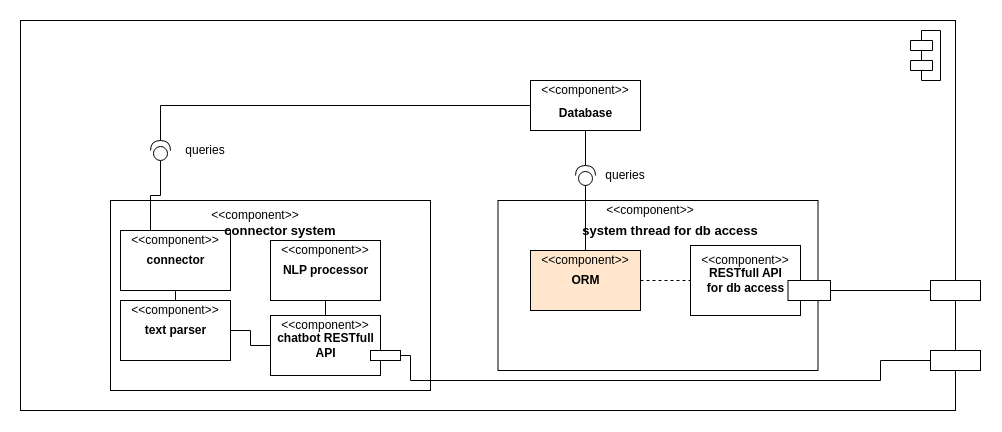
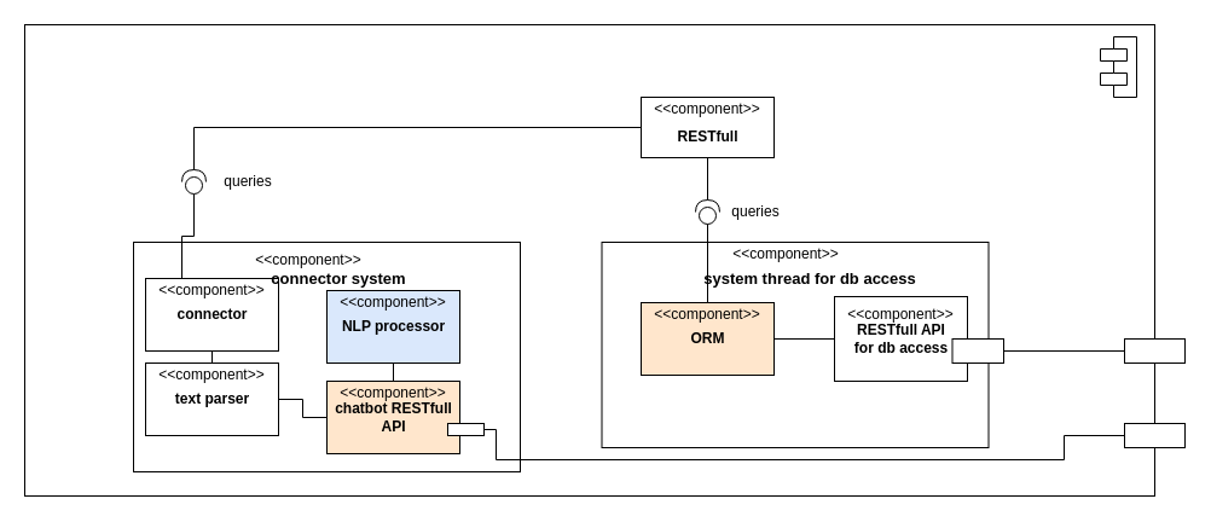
  <mxCell id="0" />
  <mxCell id="1" parent="0" />
  <mxCell id="2" value="" style="rounded=0;whiteSpace=wrap;html=1;" vertex="1" parent="1"><mxGeometry x="20" y="20" width="935" height="390" as="geometry" /></mxCell>
  <mxCell id="3" value="" style="shape=module;align=left;spacingLeft=20;align=center;verticalAlign=top;jettyWidth=22;jettyHeight=10;" vertex="1" parent="1"><mxGeometry x="910" y="30" width="30" height="50" as="geometry" /></mxCell>
  <mxCell id="4" style="edgeStyle=orthogonalEdgeStyle;rounded=0;orthogonalLoop=1;jettySize=auto;html=1;exitX=0.5;exitY=1;exitDx=0;exitDy=0;entryX=1;entryY=0.5;entryDx=0;entryDy=0;entryPerimeter=0;endArrow=none;endFill=0;" edge="1" parent="1" source="6" target="8"><mxGeometry relative="1" as="geometry" /></mxCell>
  <mxCell id="5" style="edgeStyle=orthogonalEdgeStyle;rounded=0;orthogonalLoop=1;jettySize=auto;html=1;exitX=0;exitY=0.5;exitDx=0;exitDy=0;entryX=1;entryY=0.5;entryDx=0;entryDy=0;entryPerimeter=0;endArrow=none;endFill=0;" edge="1" parent="1" source="6" target="28"><mxGeometry relative="1" as="geometry" /></mxCell>
- <mxCell id="6" value="&lt;br&gt;&lt;b&gt;Database&lt;/b&gt;" style="html=1;movable=1;resizable=1;rotatable=1;deletable=1;editable=1;connectable=1;" vertex="1" parent="1"><mxGeometry x="530" y="80" width="110" height="50" as="geometry" /></mxCell>
+ <mxCell id="6" value="&lt;br&gt;&lt;b&gt;RESTfull&lt;/b&gt;" style="html=1;movable=1;resizable=1;rotatable=1;deletable=1;editable=1;connectable=1;" vertex="1" parent="1"><mxGeometry x="530" y="80" width="110" height="50" as="geometry" /></mxCell>
  <mxCell id="7" value="&amp;lt;&amp;lt;component&amp;gt;&amp;gt;" style="text;html=1;strokeColor=none;fillColor=none;align=center;verticalAlign=middle;whiteSpace=wrap;rounded=0;movable=1;resizable=1;rotatable=1;deletable=1;editable=1;connectable=1;" vertex="1" parent="1"><mxGeometry x="530" y="80" width="110" height="20" as="geometry" /></mxCell>
  <mxCell id="8" value="" style="shape=providedRequiredInterface;html=1;verticalLabelPosition=bottom;rotation=-90;" vertex="1" parent="1"><mxGeometry x="575" y="165" width="20" height="20" as="geometry" /></mxCell>
  <mxCell id="9" value="queries" style="text;html=1;strokeColor=none;fillColor=none;align=center;verticalAlign=middle;whiteSpace=wrap;rounded=0;movable=1;resizable=1;rotatable=1;deletable=1;editable=1;connectable=1;" vertex="1" parent="1"><mxGeometry x="590" y="165" width="70" height="20" as="geometry" /></mxCell>
  <mxCell id="10" value="" style="rounded=0;whiteSpace=wrap;html=1;" vertex="1" parent="1"><mxGeometry x="497.5" y="200" width="320" height="170" as="geometry" /></mxCell>
  <mxCell id="11" value="&lt;b&gt;ORM&lt;/b&gt;" style="html=1;movable=1;resizable=1;rotatable=1;deletable=1;editable=1;connectable=1;fillColor=#ffe6cc;" vertex="1" parent="1"><mxGeometry x="530" y="250" width="110" height="60" as="geometry" /></mxCell>
  <mxCell id="12" value="&amp;lt;&amp;lt;component&amp;gt;&amp;gt;" style="text;html=1;strokeColor=none;fillColor=none;align=center;verticalAlign=middle;whiteSpace=wrap;rounded=0;movable=1;resizable=1;rotatable=1;deletable=1;editable=1;connectable=1;" vertex="1" parent="1"><mxGeometry x="530" y="250" width="110" height="20" as="geometry" /></mxCell>
  <mxCell id="13" value="&lt;b&gt;RESTfull API &lt;br&gt;for db access&lt;/b&gt;" style="html=1;movable=1;resizable=1;rotatable=1;deletable=1;editable=1;connectable=1;" vertex="1" parent="1"><mxGeometry x="690" y="245" width="110" height="70" as="geometry" /></mxCell>
- <mxCell id="14" style="edgeStyle=orthogonalEdgeStyle;rounded=0;orthogonalLoop=1;jettySize=auto;html=1;exitX=1;exitY=0.5;exitDx=0;exitDy=0;entryX=0;entryY=0.5;entryDx=0;entryDy=0;endArrow=none;endFill=0;dashed=1;" edge="1" parent="1" source="11" target="13"><mxGeometry relative="1" as="geometry" /></mxCell>
+ <mxCell id="14" style="edgeStyle=orthogonalEdgeStyle;rounded=0;orthogonalLoop=1;jettySize=auto;html=1;exitX=1;exitY=0.5;exitDx=0;exitDy=0;entryX=0;entryY=0.5;entryDx=0;entryDy=0;endArrow=none;endFill=0;" edge="1" parent="1" source="11" target="13"><mxGeometry relative="1" as="geometry" /></mxCell>
  <mxCell id="15" style="edgeStyle=orthogonalEdgeStyle;rounded=0;orthogonalLoop=1;jettySize=auto;html=1;exitX=0;exitY=0.5;exitDx=0;exitDy=0;exitPerimeter=0;entryX=0.5;entryY=0;entryDx=0;entryDy=0;endArrow=none;endFill=0;" edge="1" parent="1" source="8" target="12"><mxGeometry relative="1" as="geometry" /></mxCell>
  <mxCell id="16" value="&amp;lt;&amp;lt;component&amp;gt;&amp;gt;" style="text;html=1;strokeColor=none;fillColor=none;align=center;verticalAlign=middle;whiteSpace=wrap;rounded=0;movable=1;resizable=1;rotatable=1;deletable=1;editable=1;connectable=1;" vertex="1" parent="1"><mxGeometry x="595" y="200" width="110" height="20" as="geometry" /></mxCell>
  <mxCell id="17" value="&lt;span style=&quot;font-size: 13px&quot;&gt;system thread for db access&lt;/span&gt;" style="text;html=1;strokeColor=none;fillColor=none;align=center;verticalAlign=middle;whiteSpace=wrap;rounded=0;fontStyle=1" vertex="1" parent="1"><mxGeometry x="580" y="215" width="180" height="30" as="geometry" /></mxCell>
  <mxCell id="18" value="&amp;lt;&amp;lt;component&amp;gt;&amp;gt;" style="text;html=1;strokeColor=none;fillColor=none;align=center;verticalAlign=middle;whiteSpace=wrap;rounded=0;movable=1;resizable=1;rotatable=1;deletable=1;editable=1;connectable=1;" vertex="1" parent="1"><mxGeometry x="690" y="250" width="110" height="20" as="geometry" /></mxCell>
  <mxCell id="19" style="edgeStyle=orthogonalEdgeStyle;rounded=0;orthogonalLoop=1;jettySize=auto;html=1;exitX=1;exitY=0.5;exitDx=0;exitDy=0;entryX=0;entryY=0.5;entryDx=0;entryDy=0;endArrow=none;endFill=0;" edge="1" parent="1" source="20" target="21"><mxGeometry relative="1" as="geometry" /></mxCell>
  <mxCell id="20" value="" style="rounded=0;whiteSpace=wrap;html=1;" vertex="1" parent="1"><mxGeometry x="787.5" y="280" width="42.5" height="20" as="geometry" /></mxCell>
  <mxCell id="21" value="" style="rounded=0;whiteSpace=wrap;html=1;" vertex="1" parent="1"><mxGeometry x="930" y="280" width="50" height="20" as="geometry" /></mxCell>
  <mxCell id="22" value="" style="rounded=0;whiteSpace=wrap;html=1;" vertex="1" parent="1"><mxGeometry x="110" y="200" width="320" height="190" as="geometry" /></mxCell>
  <mxCell id="23" value="&amp;lt;&amp;lt;component&amp;gt;&amp;gt;" style="text;html=1;strokeColor=none;fillColor=none;align=center;verticalAlign=middle;whiteSpace=wrap;rounded=0;movable=1;resizable=1;rotatable=1;deletable=1;editable=1;connectable=1;" vertex="1" parent="1"><mxGeometry x="200" y="205" width="110" height="20" as="geometry" /></mxCell>
  <mxCell id="24" style="edgeStyle=orthogonalEdgeStyle;rounded=0;orthogonalLoop=1;jettySize=auto;html=1;exitX=1;exitY=0.5;exitDx=0;exitDy=0;endArrow=none;endFill=0;" edge="1" parent="1" source="25" target="37"><mxGeometry relative="1" as="geometry" /></mxCell>
  <mxCell id="25" value="&lt;b&gt;text parser&lt;/b&gt;" style="html=1;movable=1;resizable=1;rotatable=1;deletable=1;editable=1;connectable=1;" vertex="1" parent="1"><mxGeometry x="120" y="300" width="110" height="60" as="geometry" /></mxCell>
  <mxCell id="26" value="&amp;lt;&amp;lt;component&amp;gt;&amp;gt;" style="text;html=1;strokeColor=none;fillColor=none;align=center;verticalAlign=middle;whiteSpace=wrap;rounded=0;movable=1;resizable=1;rotatable=1;deletable=1;editable=1;connectable=1;" vertex="1" parent="1"><mxGeometry x="125" y="300" width="100" height="20" as="geometry" /></mxCell>
  <mxCell id="27" style="edgeStyle=orthogonalEdgeStyle;rounded=0;orthogonalLoop=1;jettySize=auto;html=1;exitX=0;exitY=0.5;exitDx=0;exitDy=0;exitPerimeter=0;entryX=0.25;entryY=0;entryDx=0;entryDy=0;endArrow=none;endFill=0;" edge="1" parent="1" source="28" target="33"><mxGeometry relative="1" as="geometry" /></mxCell>
  <mxCell id="28" value="" style="shape=providedRequiredInterface;html=1;verticalLabelPosition=bottom;rotation=-90;" vertex="1" parent="1"><mxGeometry x="150" y="140" width="20" height="20" as="geometry" /></mxCell>
  <mxCell id="29" value="queries" style="text;html=1;strokeColor=none;fillColor=none;align=center;verticalAlign=middle;whiteSpace=wrap;rounded=0;movable=1;resizable=1;rotatable=1;deletable=1;editable=1;connectable=1;" vertex="1" parent="1"><mxGeometry y="140" width="70" height="20" as="geometry" x="170" /></mxCell>
  <mxCell id="30" style="edgeStyle=orthogonalEdgeStyle;rounded=0;orthogonalLoop=1;jettySize=auto;html=1;exitX=0.5;exitY=1;exitDx=0;exitDy=0;entryX=0.5;entryY=0;entryDx=0;entryDy=0;endArrow=none;endFill=0;" edge="1" parent="1" source="31" target="26"><mxGeometry relative="1" as="geometry" /></mxCell>
  <mxCell id="31" value="&lt;b&gt;connector&lt;/b&gt;" style="html=1;movable=1;resizable=1;rotatable=1;deletable=1;editable=1;connectable=1;" vertex="1" parent="1"><mxGeometry x="120" y="230" width="110" height="60" as="geometry" /></mxCell>
  <mxCell id="32" value="&lt;span style=&quot;font-size: 13px&quot;&gt;connector system&lt;/span&gt;" style="text;html=1;strokeColor=none;fillColor=none;align=center;verticalAlign=middle;whiteSpace=wrap;rounded=0;fontStyle=1" vertex="1" parent="1"><mxGeometry x="190" y="215" width="180" height="30" as="geometry" /></mxCell>
  <mxCell id="33" value="&amp;lt;&amp;lt;component&amp;gt;&amp;gt;" style="text;html=1;strokeColor=none;fillColor=none;align=center;verticalAlign=middle;whiteSpace=wrap;rounded=0;movable=1;resizable=1;rotatable=1;deletable=1;editable=1;connectable=1;" vertex="1" parent="1"><mxGeometry x="125" y="230" width="100" height="20" as="geometry" /></mxCell>
  <mxCell id="34" style="edgeStyle=orthogonalEdgeStyle;rounded=0;orthogonalLoop=1;jettySize=auto;html=1;exitX=0.5;exitY=1;exitDx=0;exitDy=0;entryX=0.5;entryY=0;entryDx=0;entryDy=0;endArrow=none;endFill=0;" edge="1" parent="1" source="35" target="38"><mxGeometry relative="1" as="geometry" /></mxCell>
- <mxCell id="35" value="&lt;b&gt;NLP processor&lt;/b&gt;" style="html=1;movable=1;resizable=1;rotatable=1;deletable=1;editable=1;connectable=1;" vertex="1" parent="1"><mxGeometry x="270" y="240" width="110" height="60" as="geometry" /></mxCell>
+ <mxCell id="35" value="&lt;b&gt;NLP processor&lt;/b&gt;" style="html=1;movable=1;resizable=1;rotatable=1;deletable=1;editable=1;connectable=1;fillColor=#dae8fc;" vertex="1" parent="1"><mxGeometry x="270" y="240" width="110" height="60" as="geometry" /></mxCell>
  <mxCell id="36" value="&amp;lt;&amp;lt;component&amp;gt;&amp;gt;" style="text;html=1;strokeColor=none;fillColor=none;align=center;verticalAlign=middle;whiteSpace=wrap;rounded=0;movable=1;resizable=1;rotatable=1;deletable=1;editable=1;connectable=1;" vertex="1" parent="1"><mxGeometry x="270" y="240" width="110" height="20" as="geometry" /></mxCell>
- <mxCell id="37" value="&lt;b&gt;chatbot RESTfull &lt;br&gt;API&lt;/b&gt;" style="html=1;movable=1;resizable=1;rotatable=1;deletable=1;editable=1;connectable=1;" vertex="1" parent="1"><mxGeometry x="270" y="315" width="110" height="60" as="geometry" /></mxCell>
+ <mxCell id="37" value="&lt;b&gt;chatbot RESTfull &lt;br&gt;API&lt;/b&gt;" style="html=1;movable=1;resizable=1;rotatable=1;deletable=1;editable=1;connectable=1;fillColor=#ffe6cc;" vertex="1" parent="1"><mxGeometry x="270" y="315" width="110" height="60" as="geometry" /></mxCell>
  <mxCell id="38" value="&amp;lt;&amp;lt;component&amp;gt;&amp;gt;" style="text;html=1;strokeColor=none;fillColor=none;align=center;verticalAlign=middle;whiteSpace=wrap;rounded=0;movable=1;resizable=1;rotatable=1;deletable=1;editable=1;connectable=1;" vertex="1" parent="1"><mxGeometry x="270" y="315" width="110" height="20" as="geometry" /></mxCell>
  <mxCell id="39" style="edgeStyle=orthogonalEdgeStyle;rounded=0;orthogonalLoop=1;jettySize=auto;html=1;exitX=1;exitY=0.5;exitDx=0;exitDy=0;entryX=0;entryY=0.5;entryDx=0;entryDy=0;endArrow=none;endFill=0;" edge="1" parent="1" source="40" target="41"><mxGeometry relative="1" as="geometry"><Array as="points"><mxPoint x="410" y="355" /><mxPoint x="410" y="380" /><mxPoint x="880" y="380" /><mxPoint x="880" y="360" /></Array></mxGeometry></mxCell>
  <mxCell id="40" value="" style="rounded=0;whiteSpace=wrap;html=1;" vertex="1" parent="1"><mxGeometry x="370" y="350" width="30" height="10" as="geometry" /></mxCell>
  <mxCell id="41" value="" style="rounded=0;whiteSpace=wrap;html=1;" vertex="1" parent="1"><mxGeometry x="930" y="350" width="50" height="20" as="geometry" /></mxCell>
